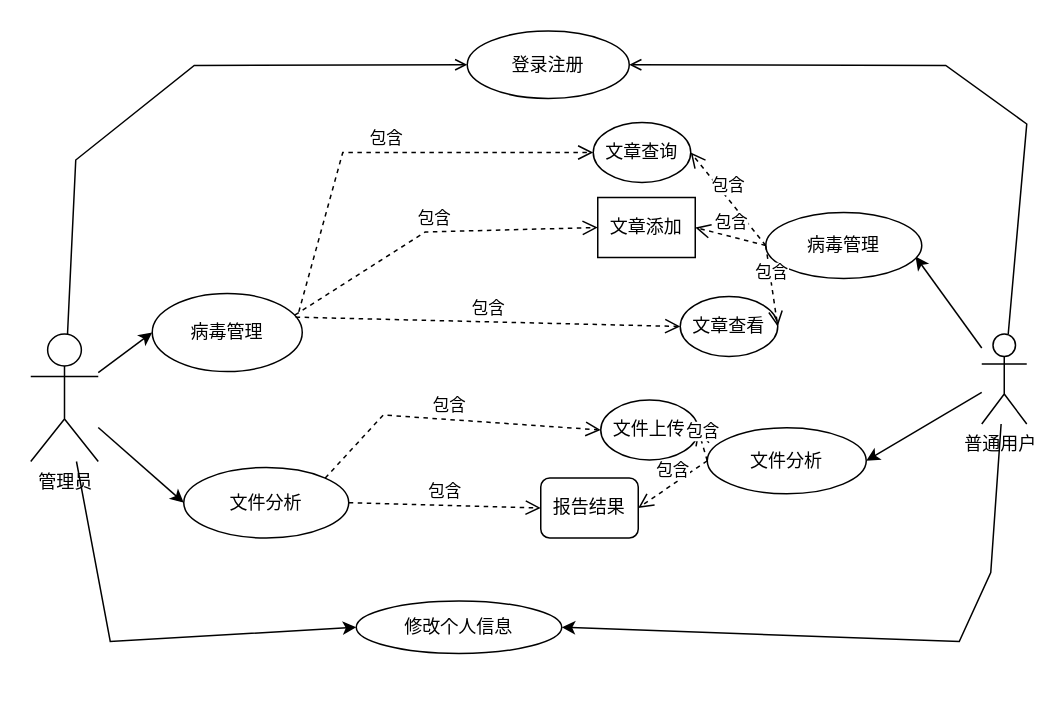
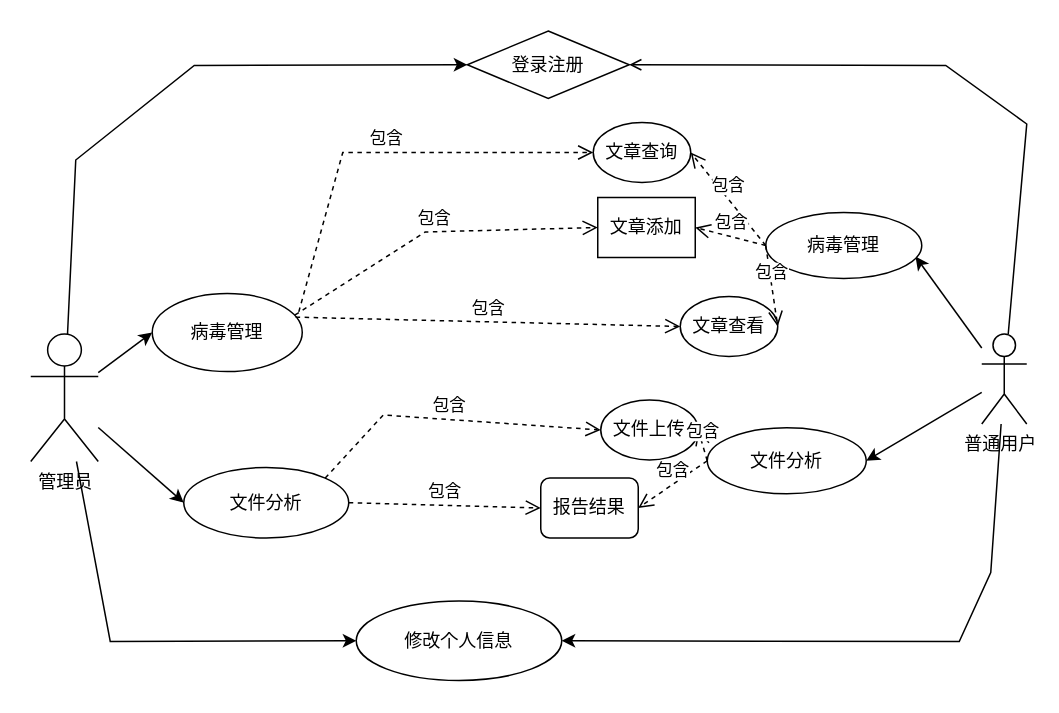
  <mxCell id="0" />
  <mxCell id="1" parent="0" />
  <mxCell id="2" value="管理员" style="shape=umlActor;verticalLabelPosition=bottom;verticalAlign=top;html=1;outlineConnect=0;" vertex="1" parent="1"><mxGeometry x="20" y="222" width="45" height="85" as="geometry" /></mxCell>
- <mxCell id="3" value="登录注册" style="ellipse;whiteSpace=wrap;html=1;" vertex="1" parent="1"><mxGeometry x="311" y="20" width="108" height="45" as="geometry" /></mxCell>
- <mxCell id="4" value="修改个人信息" style="ellipse;whiteSpace=wrap;html=1;" vertex="1" parent="1"><mxGeometry x="237" y="400" width="137" height="35" as="geometry" /></mxCell>
+ <mxCell id="3" value="登录注册" style="rhombus;whiteSpace=wrap;html=1;" vertex="1" parent="1"><mxGeometry x="311" y="20" width="108" height="45" as="geometry" /></mxCell>
+ <mxCell id="4" value="修改个人信息" style="ellipse;whiteSpace=wrap;html=1;" vertex="1" parent="1"><mxGeometry x="237" y="400" width="137" height="53" as="geometry" /></mxCell>
  <mxCell id="5" value="病毒管理" style="ellipse;whiteSpace=wrap;html=1;" vertex="1" parent="1"><mxGeometry x="101" y="195" width="100" height="52" as="geometry" /></mxCell>
  <mxCell id="6" value="文件分析" style="ellipse;whiteSpace=wrap;html=1;" vertex="1" parent="1"><mxGeometry x="122" y="311" width="110" height="47" as="geometry" /></mxCell>
  <mxCell id="7" value="普通用户&lt;span style=&quot;white-space: pre;&quot;&gt;&#09;&lt;/span&gt;" style="shape=umlActor;verticalLabelPosition=bottom;verticalAlign=top;html=1;outlineConnect=0;" vertex="1" parent="1"><mxGeometry x="654" y="222" width="30" height="60" as="geometry" /></mxCell>
- <mxCell id="8" value="" style="endArrow=open;html=1;rounded=0;entryX=0;entryY=0.5;entryDx=0;entryDy=0;" edge="1" parent="1" source="2" target="3"><mxGeometry width="50" height="50" relative="1" as="geometry"><mxPoint x="59" y="242" as="sourcePoint" /><mxPoint x="209" y="158" as="targetPoint" /><Array as="points"><mxPoint x="50" y="106" /><mxPoint x="129" y="43" /></Array></mxGeometry></mxCell>
+ <mxCell id="8" value="" style="endArrow=classic;html=1;rounded=0;entryX=0;entryY=0.5;entryDx=0;entryDy=0;" edge="1" parent="1" source="2" target="3"><mxGeometry width="50" height="50" relative="1" as="geometry"><mxPoint x="59" y="242" as="sourcePoint" /><mxPoint x="209" y="158" as="targetPoint" /><Array as="points"><mxPoint x="50" y="106" /><mxPoint x="129" y="43" /></Array></mxGeometry></mxCell>
  <mxCell id="9" value="" style="endArrow=classic;html=1;rounded=0;entryX=0;entryY=0.5;entryDx=0;entryDy=0;" edge="1" parent="1" source="2" target="5"><mxGeometry width="50" height="50" relative="1" as="geometry"><mxPoint x="69" y="252" as="sourcePoint" /><mxPoint x="243" y="149" as="targetPoint" /></mxGeometry></mxCell>
  <mxCell id="10" value="" style="endArrow=classic;html=1;rounded=0;entryX=0;entryY=0.5;entryDx=0;entryDy=0;" edge="1" parent="1" source="2" target="6"><mxGeometry width="50" height="50" relative="1" as="geometry"><mxPoint x="67" y="264" as="sourcePoint" /><mxPoint x="232" y="312" as="targetPoint" /></mxGeometry></mxCell>
  <mxCell id="11" value="" style="endArrow=classic;html=1;rounded=0;entryX=1;entryY=0.5;entryDx=0;entryDy=0;" edge="1" parent="1" source="7" target="4"><mxGeometry width="50" height="50" relative="1" as="geometry"><mxPoint x="454" y="341" as="sourcePoint" /><mxPoint x="628" y="238" as="targetPoint" /><Array as="points"><mxPoint x="660" y="381" /><mxPoint x="639" y="427" /></Array></mxGeometry></mxCell>
  <mxCell id="12" value="" style="endArrow=open;html=1;rounded=0;entryX=1;entryY=0.5;entryDx=0;entryDy=0;" edge="1" parent="1" source="7" target="3"><mxGeometry width="50" height="50" relative="1" as="geometry"><mxPoint x="651" y="239" as="sourcePoint" /><mxPoint x="426" y="129" as="targetPoint" /><Array as="points"><mxPoint x="684" y="82" /><mxPoint x="630" y="43" /></Array></mxGeometry></mxCell>
  <mxCell id="13" value="" style="endArrow=classic;html=1;rounded=0;entryX=0;entryY=0.5;entryDx=0;entryDy=0;" edge="1" parent="1" source="2" target="4"><mxGeometry width="50" height="50" relative="1" as="geometry"><mxPoint x="61" y="275" as="sourcePoint" /><mxPoint x="236" y="403" as="targetPoint" /><Array as="points"><mxPoint x="73" y="427" /></Array></mxGeometry></mxCell>
  <mxCell id="14" value="" style="endArrow=classic;html=1;rounded=0;entryX=0.96;entryY=0.667;entryDx=0;entryDy=0;entryPerimeter=0;" edge="1" parent="1" source="7" target="16"><mxGeometry width="50" height="50" relative="1" as="geometry"><mxPoint x="489" y="309" as="sourcePoint" /><mxPoint x="548" y="203" as="targetPoint" /></mxGeometry></mxCell>
  <mxCell id="15" value="" style="endArrow=classic;html=1;rounded=0;entryX=1;entryY=0.5;entryDx=0;entryDy=0;" edge="1" parent="1" source="7" target="26"><mxGeometry width="50" height="50" relative="1" as="geometry"><mxPoint x="578" y="324" as="sourcePoint" /><mxPoint x="516" y="285" as="targetPoint" /></mxGeometry></mxCell>
  <mxCell id="16" value="病毒管理" style="ellipse;whiteSpace=wrap;html=1;" vertex="1" parent="1"><mxGeometry x="510" y="141" width="104" height="44" as="geometry" /></mxCell>
  <mxCell id="17" value="文章查询" style="ellipse;whiteSpace=wrap;html=1;" vertex="1" parent="1"><mxGeometry x="395" y="81" width="65" height="40" as="geometry" /></mxCell>
  <mxCell id="18" value="文章查看" style="ellipse;whiteSpace=wrap;html=1;" vertex="1" parent="1"><mxGeometry x="453" y="197" width="65" height="40" as="geometry" /></mxCell>
  <mxCell id="19" value="文章添加" style="whiteSpace=wrap;html=1;rounded=0;" vertex="1" parent="1"><mxGeometry x="398" y="131" width="65" height="40" as="geometry" /></mxCell>
  <mxCell id="20" value="包含" style="html=1;verticalAlign=bottom;endArrow=open;dashed=1;endSize=8;curved=0;rounded=0;exitX=0;exitY=0.5;exitDx=0;exitDy=0;entryX=1;entryY=0.5;entryDx=0;entryDy=0;" edge="1" parent="1" source="16" target="17"><mxGeometry relative="1" as="geometry"><mxPoint x="529" y="137" as="sourcePoint" /><mxPoint x="449" y="137" as="targetPoint" /><Array as="points" /></mxGeometry></mxCell>
  <mxCell id="21" value="包含" style="html=1;verticalAlign=bottom;endArrow=open;dashed=1;endSize=8;curved=0;rounded=0;exitX=0;exitY=0.5;exitDx=0;exitDy=0;entryX=1;entryY=0.5;entryDx=0;entryDy=0;" edge="1" parent="1" source="16" target="19"><mxGeometry relative="1" as="geometry"><mxPoint x="531" y="141" as="sourcePoint" /><mxPoint x="473" y="111" as="targetPoint" /><Array as="points" /></mxGeometry></mxCell>
  <mxCell id="22" value="包含" style="html=1;verticalAlign=bottom;endArrow=open;dashed=1;endSize=8;curved=0;rounded=0;entryX=1;entryY=0.5;entryDx=0;entryDy=0;exitX=0;exitY=0.5;exitDx=0;exitDy=0;" edge="1" parent="1" source="16" target="18"><mxGeometry relative="1" as="geometry"><mxPoint x="524" y="136" as="sourcePoint" /><mxPoint x="483" y="121" as="targetPoint" /><Array as="points" /></mxGeometry></mxCell>
  <mxCell id="23" value="包含" style="html=1;verticalAlign=bottom;endArrow=open;dashed=1;endSize=8;curved=0;rounded=0;exitX=0.956;exitY=0.303;exitDx=0;exitDy=0;entryX=0;entryY=0.5;entryDx=0;entryDy=0;exitPerimeter=0;" edge="1" parent="1" source="5" target="18"><mxGeometry relative="1" as="geometry"><mxPoint x="343" y="257" as="sourcePoint" /><mxPoint x="285" y="227" as="targetPoint" /></mxGeometry></mxCell>
  <mxCell id="24" value="包含" style="html=1;verticalAlign=bottom;endArrow=open;dashed=1;endSize=8;curved=0;rounded=0;exitX=0.952;exitY=0.275;exitDx=0;exitDy=0;entryX=0;entryY=0.5;entryDx=0;entryDy=0;exitPerimeter=0;" edge="1" parent="1" source="5" target="19"><mxGeometry relative="1" as="geometry"><mxPoint x="348" y="234" as="sourcePoint" /><mxPoint x="290" y="204" as="targetPoint" /><Array as="points"><mxPoint x="283" y="154" /></Array></mxGeometry></mxCell>
  <mxCell id="25" value="包含" style="html=1;verticalAlign=bottom;endArrow=open;dashed=1;endSize=8;curved=0;rounded=0;exitX=0.977;exitY=0.236;exitDx=0;exitDy=0;entryX=0;entryY=0.5;entryDx=0;entryDy=0;exitPerimeter=0;" edge="1" parent="1" source="5" target="17"><mxGeometry relative="1" as="geometry"><mxPoint x="208" y="211" as="sourcePoint" /><mxPoint x="150" y="181" as="targetPoint" /><Array as="points"><mxPoint x="228" y="101" /></Array></mxGeometry></mxCell>
  <mxCell id="26" value="文件分析" style="ellipse;whiteSpace=wrap;html=1;" vertex="1" parent="1"><mxGeometry x="471" y="284.5" width="106" height="44" as="geometry" /></mxCell>
  <mxCell id="27" value="文件上传" style="ellipse;whiteSpace=wrap;html=1;" vertex="1" parent="1"><mxGeometry x="400" y="266" width="65" height="40" as="geometry" /></mxCell>
  <mxCell id="28" value="报告结果" style="whiteSpace=wrap;html=1;rounded=1;" vertex="1" parent="1"><mxGeometry x="360" y="318" width="65" height="40" as="geometry" /></mxCell>
  <mxCell id="29" value="包含" style="html=1;verticalAlign=bottom;endArrow=open;dashed=1;endSize=8;curved=0;rounded=0;exitX=1;exitY=0;exitDx=0;exitDy=0;entryX=0;entryY=0.5;entryDx=0;entryDy=0;" edge="1" parent="1" source="6" target="27"><mxGeometry relative="1" as="geometry"><mxPoint x="160" y="369" as="sourcePoint" /><mxPoint x="360" y="263" as="targetPoint" /><Array as="points"><mxPoint x="255" y="276" /></Array></mxGeometry></mxCell>
  <mxCell id="30" value="包含" style="html=1;verticalAlign=bottom;endArrow=open;dashed=1;endSize=8;curved=0;rounded=0;entryX=0;entryY=0.5;entryDx=0;entryDy=0;exitX=1;exitY=0.5;exitDx=0;exitDy=0;" edge="1" parent="1" source="6" target="28"><mxGeometry relative="1" as="geometry"><mxPoint x="247" y="329" as="sourcePoint" /><mxPoint x="481" y="306" as="targetPoint" /><Array as="points" /></mxGeometry></mxCell>
  <mxCell id="31" value="包含" style="html=1;verticalAlign=bottom;endArrow=open;dashed=1;endSize=8;curved=0;rounded=0;entryX=1;entryY=0.5;entryDx=0;entryDy=0;exitX=0;exitY=0.5;exitDx=0;exitDy=0;" edge="1" parent="1" source="26" target="27"><mxGeometry relative="1" as="geometry"><mxPoint x="446" y="276" as="sourcePoint" /><mxPoint x="630" y="324" as="targetPoint" /><Array as="points" /></mxGeometry></mxCell>
  <mxCell id="32" value="包含" style="html=1;verticalAlign=bottom;endArrow=open;dashed=1;endSize=8;curved=0;rounded=0;exitX=0;exitY=0.5;exitDx=0;exitDy=0;entryX=1;entryY=0.5;entryDx=0;entryDy=0;" edge="1" parent="1" source="26" target="28"><mxGeometry relative="1" as="geometry"><mxPoint x="643" y="400" as="sourcePoint" /><mxPoint x="593" y="338" as="targetPoint" /><Array as="points" /></mxGeometry></mxCell>
